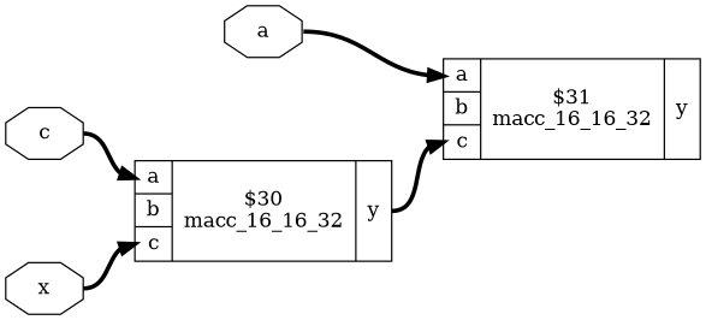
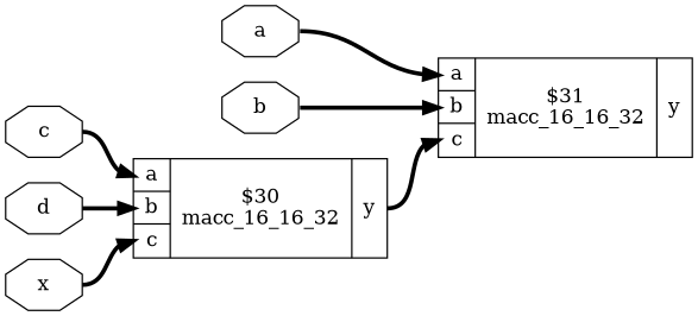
  digraph {
    rankdir=LR
    remincross=true
    node [color=black fontcolor=black shape=octagon]
    edge [color=black fontcolor=black headport="p2:w" style="setlinewidth(3)" tailport=e]
    n1 [label=a]
    n2 [label="{{<p2> a|<p3> b|<p4> c}|$31\nmacc_16_16_32|{<p7> y}}" shape=record color="" fontcolor=""]
+   n3 [label=b]
    n4 [label=c]
    n5 [label="{{<p2> a|<p3> b|<p4> c}|$30\nmacc_16_16_32|{<p7> y}}" shape=record color="" fontcolor=""]
+   n6 [label=d]
    n7 [label=x]
    n1 -> n2
+   n3 -> n2 [headport="p3:w"]
    n4 -> n5
    n5 -> n2 [headport="p4:w" tailport="p7:e"]
+   n6 -> n5 [headport="p3:w"]
    n7 -> n5 [headport="p4:w"]
  }
